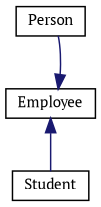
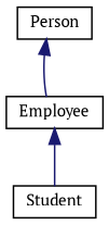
  digraph {
    fontname="PT Serif"
    rankdir=TB
    node [color=black fillcolor=white fontname="PT Serif" fontsize=10 shape=record style=filled]
    edge [color=midnightblue dir=back fontname="PT Serif" fontsize=10 labelfontname=Helvetica labelfontsize=10 style=solid]
    n1 [height=0.2 label=Person width=0.4]
    n2 [height=0.2 label=Employee width=0.4]
    n3 [height=0.2 label=Student width=0.4]
-   n2 -> n1
+   n1 -> n2
    n2 -> n3
  }
